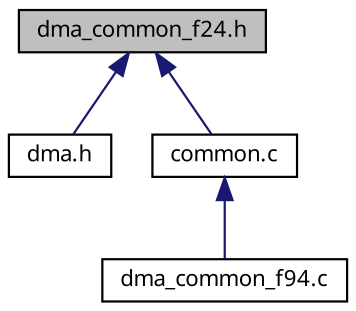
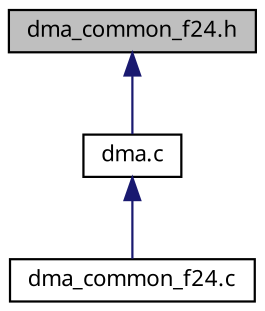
  digraph {
    fontname="Noto Sans"
    node [color=black fillcolor=white fontname="Noto Sans" fontsize=10 shape=record style=filled]
    edge [color=midnightblue dir=back fontname="Noto Sans" fontsize=10 labelfontname=Helvetica labelfontsize=10 style=solid]
    n1 [fillcolor=grey75 fontcolor=black height=0.2 label="dma_common_f24.h" width=0.4]
-   n2 [height=0.2 label="dma.h" width=0.4]
-   n3 [height=0.2 label="common.c" width=0.4]
-   n4 [height=0.2 label="dma_common_f94.c" width=0.4]
-   n1 -> n2
+   n3 [height=0.2 label="dma.c" width=0.4]
+   n4 [height=0.2 label="dma_common_f24.c" width=0.4]
    n1 -> n3
    n3 -> n4
  }
